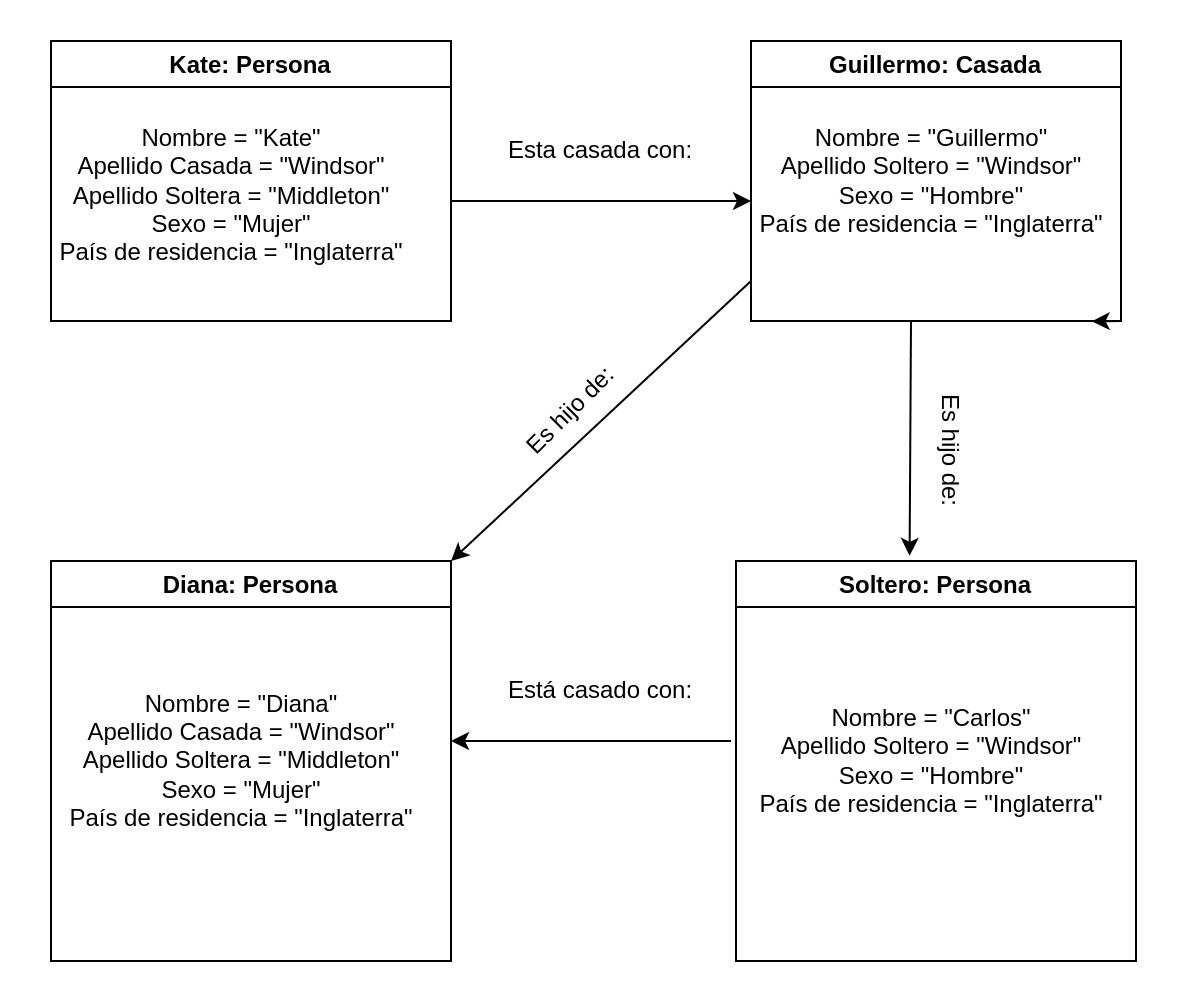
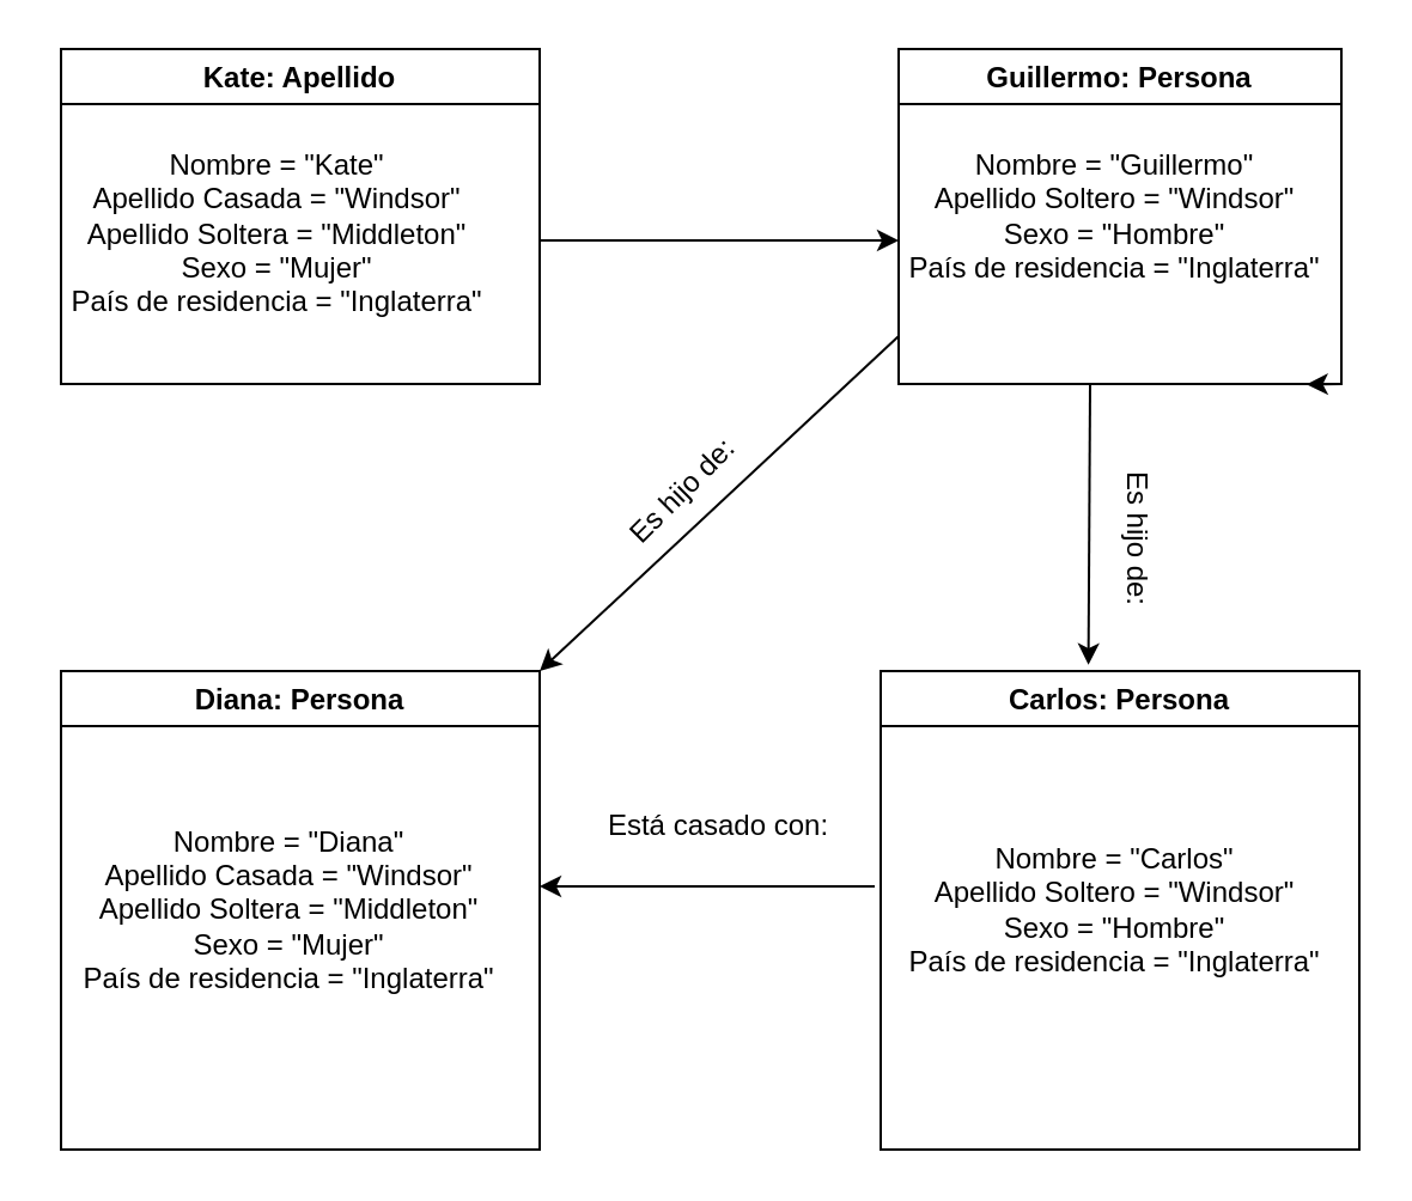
  <mxCell id="0" />
  <mxCell id="1" parent="0" />
- <mxCell id="2" value="Kate: Persona" style="swimlane;" parent="1" vertex="1"><mxGeometry x="25" y="20" width="200" height="140" as="geometry" /></mxCell>
+ <mxCell id="2" value="Kate: Apellido" style="swimlane;" parent="1" vertex="1"><mxGeometry x="25" y="20" width="200" height="140" as="geometry" /></mxCell>
  <mxCell id="3" value="&lt;br&gt;Nombre = &quot;Kate&quot;&lt;br&gt;Apellido Casada = &quot;Windsor&quot;&lt;br&gt;Apellido Soltera = &quot;Middleton&quot;&lt;br&gt;Sexo = &quot;Mujer&quot;&lt;br&gt;País de residencia = &quot;Inglaterra&quot;" style="text;html=1;align=center;verticalAlign=middle;resizable=0;points=[];autosize=1;strokeColor=none;fillColor=none;" parent="1" vertex="1"><mxGeometry x="20" y="45" width="190" height="90" as="geometry" /></mxCell>
  <mxCell id="4" style="edgeStyle=none;html=1;exitX=1;exitY=1;exitDx=0;exitDy=0;" edge="1" parent="1" source="5"><mxGeometry relative="1" as="geometry"><mxPoint x="545.31" y="160.172" as="targetPoint" /></mxGeometry></mxCell>
- <mxCell id="5" value="Guillermo: Casada" style="swimlane;" vertex="1" parent="1"><mxGeometry x="375" y="20" width="185" height="140" as="geometry" /></mxCell>
+ <mxCell id="5" value="Guillermo: Persona" style="swimlane;" vertex="1" parent="1"><mxGeometry x="375" y="20" width="185" height="140" as="geometry" /></mxCell>
  <mxCell id="6" value="Nombre = &quot;Guillermo&quot;&lt;br&gt;Apellido Soltero = &quot;Windsor&quot;&lt;br&gt;Sexo = &quot;Hombre&quot;&lt;br&gt;País de residencia = &quot;Inglaterra&quot;&lt;br&gt;" style="text;html=1;align=center;verticalAlign=middle;resizable=0;points=[];autosize=1;strokeColor=none;fillColor=none;" vertex="1" parent="5"><mxGeometry x="-5" y="40" width="190" height="60" as="geometry" /></mxCell>
  <mxCell id="7" value="" style="endArrow=classic;html=1;" edge="1" parent="1"><mxGeometry width="50" height="50" relative="1" as="geometry"><mxPoint x="225" y="100" as="sourcePoint" /><mxPoint x="375" y="100" as="targetPoint" /></mxGeometry></mxCell>
- <mxCell id="8" value="Esta casada con:" style="text;html=1;strokeColor=none;fillColor=none;align=center;verticalAlign=middle;whiteSpace=wrap;rounded=0;" vertex="1" parent="1"><mxGeometry x="245" y="60" width="110" height="30" as="geometry" /></mxCell>
  <mxCell id="9" value="Diana: Persona" style="swimlane;" vertex="1" parent="1"><mxGeometry x="25" y="280" width="200" height="200" as="geometry" /></mxCell>
  <mxCell id="10" value="Nombre = &quot;Diana&quot;&lt;br&gt;Apellido Casada = &quot;Windsor&quot;&lt;br&gt;Apellido Soltera = &quot;Middleton&quot;&lt;br&gt;Sexo = &quot;Mujer&quot;&lt;br&gt;País de residencia = &quot;Inglaterra&quot;" style="text;html=1;align=center;verticalAlign=middle;resizable=0;points=[];autosize=1;strokeColor=none;fillColor=none;" vertex="1" parent="9"><mxGeometry y="60" width="190" height="80" as="geometry" /></mxCell>
- <mxCell id="11" value="Soltero: Persona" style="swimlane;" vertex="1" parent="1"><mxGeometry x="367.5" y="280" width="200" height="200" as="geometry" /></mxCell>
+ <mxCell id="11" value="Carlos: Persona" style="swimlane;" vertex="1" parent="1"><mxGeometry x="367.5" y="280" width="200" height="200" as="geometry" /></mxCell>
  <mxCell id="12" value="Nombre = &quot;Carlos&quot;&lt;br&gt;Apellido Soltero = &quot;Windsor&quot;&lt;br&gt;Sexo = &quot;Hombre&quot;&lt;br&gt;País de residencia = &quot;Inglaterra&quot;" style="text;html=1;align=center;verticalAlign=middle;resizable=0;points=[];autosize=1;strokeColor=none;fillColor=none;" vertex="1" parent="11"><mxGeometry x="2.5" y="70" width="190" height="60" as="geometry" /></mxCell>
  <mxCell id="13" value="" style="endArrow=classic;html=1;entryX=1;entryY=0;entryDx=0;entryDy=0;" edge="1" parent="1" target="9"><mxGeometry width="50" height="50" relative="1" as="geometry"><mxPoint x="375" y="140" as="sourcePoint" /><mxPoint x="375" y="140" as="targetPoint" /></mxGeometry></mxCell>
  <mxCell id="14" value="Es hijo de:" style="text;html=1;strokeColor=none;fillColor=none;align=center;verticalAlign=middle;whiteSpace=wrap;rounded=0;rotation=-45;" vertex="1" parent="1"><mxGeometry x="255" y="190" width="60" height="30" as="geometry" /></mxCell>
  <mxCell id="15" value="" style="endArrow=classic;html=1;entryX=0.434;entryY=-0.013;entryDx=0;entryDy=0;entryPerimeter=0;" edge="1" parent="1" target="11"><mxGeometry width="50" height="50" relative="1" as="geometry"><mxPoint x="455" y="160" as="sourcePoint" /><mxPoint x="415" y="240" as="targetPoint" /></mxGeometry></mxCell>
  <mxCell id="16" value="Es hijo de:&lt;br&gt;" style="text;html=1;strokeColor=none;fillColor=none;align=center;verticalAlign=middle;whiteSpace=wrap;rounded=0;rotation=90;" vertex="1" parent="1"><mxGeometry x="445" y="210" width="60" height="30" as="geometry" /></mxCell>
  <mxCell id="17" value="" style="endArrow=classic;html=1;" edge="1" parent="1"><mxGeometry width="50" height="50" relative="1" as="geometry"><mxPoint x="365" y="370" as="sourcePoint" /><mxPoint x="225" y="370" as="targetPoint" /></mxGeometry></mxCell>
  <mxCell id="18" value="Está casado con:" style="text;html=1;strokeColor=none;fillColor=none;align=center;verticalAlign=middle;whiteSpace=wrap;rounded=0;" vertex="1" parent="1"><mxGeometry x="250" y="330" width="100" height="30" as="geometry" /></mxCell>
